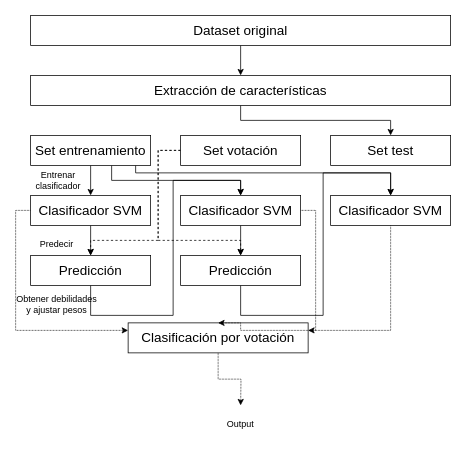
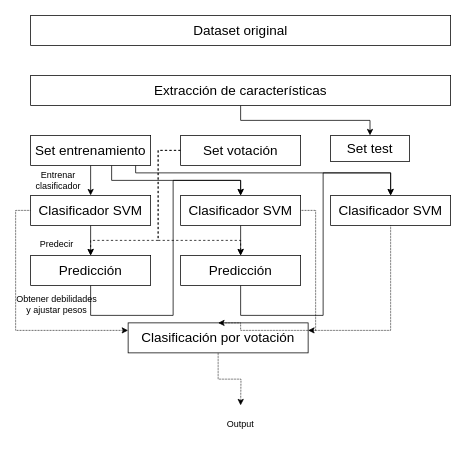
  <mxCell id="0" />
  <mxCell id="1" parent="0" />
- <mxCell id="2" style="edgeStyle=orthogonalEdgeStyle;rounded=0;orthogonalLoop=1;jettySize=auto;html=1;" edge="1" parent="1" source="3" target="8"><mxGeometry relative="1" as="geometry" /></mxCell>
  <mxCell id="3" value="&lt;font style=&quot;font-size: 18px&quot;&gt;Dataset original&lt;br&gt;&lt;/font&gt;" style="rounded=0;whiteSpace=wrap;html=1;" vertex="1" parent="1"><mxGeometry x="40" y="20" width="560" height="40" as="geometry" /></mxCell>
  <mxCell id="4" style="edgeStyle=orthogonalEdgeStyle;rounded=0;orthogonalLoop=1;jettySize=auto;html=1;" edge="1" parent="1" source="6" target="10"><mxGeometry relative="1" as="geometry" /></mxCell>
  <mxCell id="5" style="edgeStyle=orthogonalEdgeStyle;rounded=0;orthogonalLoop=1;jettySize=auto;html=1;dashed=1;dashPattern=1 1;" edge="1" parent="1" source="6" target="21"><mxGeometry relative="1" as="geometry"><Array as="points"><mxPoint x="20" y="280" /><mxPoint x="20" y="440" /><mxPoint x="320" y="440" /></Array></mxGeometry></mxCell>
  <mxCell id="6" value="&lt;div&gt;&lt;font style=&quot;font-size: 18px&quot;&gt;Clasificador SVM&lt;/font&gt;&lt;/div&gt;" style="rounded=0;whiteSpace=wrap;html=1;" vertex="1" parent="1"><mxGeometry x="40" y="260" width="160" height="40" as="geometry" /></mxCell>
  <mxCell id="7" style="edgeStyle=orthogonalEdgeStyle;rounded=0;orthogonalLoop=1;jettySize=auto;html=1;" edge="1" parent="1" source="8" target="19"><mxGeometry relative="1" as="geometry"><mxPoint x="340" y="190" as="targetPoint" /></mxGeometry></mxCell>
  <mxCell id="8" value="&lt;font style=&quot;font-size: 18px&quot;&gt;Extracción de características&lt;br&gt;&lt;/font&gt;" style="rounded=0;whiteSpace=wrap;html=1;" vertex="1" parent="1"><mxGeometry x="40" y="100" width="560" height="40" as="geometry" /></mxCell>
  <mxCell id="9" style="edgeStyle=orthogonalEdgeStyle;rounded=0;orthogonalLoop=1;jettySize=auto;html=1;" edge="1" parent="1" source="10" target="25"><mxGeometry relative="1" as="geometry"><mxPoint x="290" y="300" as="targetPoint" /><Array as="points"><mxPoint x="120" y="420" /><mxPoint x="230" y="420" /><mxPoint x="230" y="240" /><mxPoint x="320" y="240" /></Array></mxGeometry></mxCell>
  <mxCell id="10" value="&lt;font style=&quot;font-size: 18px&quot;&gt;Predicción&lt;br&gt;&lt;/font&gt;" style="rounded=0;whiteSpace=wrap;html=1;" vertex="1" parent="1"><mxGeometry x="40" y="340" width="160" height="40" as="geometry" /></mxCell>
  <mxCell id="11" value="Entrenar clasificador" style="text;html=1;strokeColor=none;fillColor=none;align=center;verticalAlign=middle;whiteSpace=wrap;rounded=0;" vertex="1" parent="1"><mxGeometry x="42" y="215" width="70" height="50" as="geometry" /></mxCell>
  <mxCell id="12" style="edgeStyle=orthogonalEdgeStyle;rounded=0;orthogonalLoop=1;jettySize=auto;html=1;" edge="1" parent="1" source="15" target="6"><mxGeometry relative="1" as="geometry" /></mxCell>
  <mxCell id="13" style="edgeStyle=orthogonalEdgeStyle;rounded=0;orthogonalLoop=1;jettySize=auto;html=1;exitX=0.675;exitY=1.003;exitDx=0;exitDy=0;exitPerimeter=0;" edge="1" parent="1" source="15" target="25"><mxGeometry relative="1" as="geometry"><mxPoint x="330" y="260" as="targetPoint" /><mxPoint x="160" y="220" as="sourcePoint" /><Array as="points"><mxPoint x="148" y="240" /><mxPoint x="320" y="240" /></Array></mxGeometry></mxCell>
  <mxCell id="14" style="edgeStyle=orthogonalEdgeStyle;rounded=0;orthogonalLoop=1;jettySize=auto;html=1;" edge="1" parent="1" source="15" target="27"><mxGeometry relative="1" as="geometry"><Array as="points"><mxPoint x="180" y="230" /><mxPoint x="520" y="230" /></Array></mxGeometry></mxCell>
  <mxCell id="15" value="&lt;font style=&quot;font-size: 18px&quot;&gt;Set entrenamiento&lt;br&gt;&lt;/font&gt;" style="rounded=0;whiteSpace=wrap;html=1;" vertex="1" parent="1"><mxGeometry x="40" y="180" width="160" height="40" as="geometry" /></mxCell>
  <mxCell id="16" style="edgeStyle=orthogonalEdgeStyle;rounded=0;orthogonalLoop=1;jettySize=auto;html=1;dashed=1;" edge="1" parent="1" source="18" target="10"><mxGeometry relative="1" as="geometry"><mxPoint x="120" y="320" as="targetPoint" /><Array as="points"><mxPoint x="210" y="200" /><mxPoint x="210" y="320" /><mxPoint x="120" y="320" /></Array></mxGeometry></mxCell>
  <mxCell id="17" style="edgeStyle=orthogonalEdgeStyle;rounded=0;orthogonalLoop=1;jettySize=auto;html=1;dashed=1;" edge="1" parent="1" source="18" target="29"><mxGeometry relative="1" as="geometry"><Array as="points"><mxPoint x="210" y="200" /><mxPoint x="210" y="320" /><mxPoint x="320" y="320" /></Array></mxGeometry></mxCell>
  <mxCell id="18" value="&lt;font style=&quot;font-size: 18px&quot;&gt;Set votación&lt;br&gt;&lt;/font&gt;" style="rounded=0;whiteSpace=wrap;html=1;" vertex="1" parent="1"><mxGeometry x="240" y="180" width="160" height="40" as="geometry" /></mxCell>
- <mxCell id="19" value="&lt;font style=&quot;font-size: 18px&quot;&gt;Set test&lt;br&gt;&lt;/font&gt;" style="rounded=0;whiteSpace=wrap;html=1;" vertex="1" parent="1"><mxGeometry x="440" y="180" width="160" height="40" as="geometry" /></mxCell>
+ <mxCell id="19" value="&lt;font style=&quot;font-size: 18px&quot;&gt;Set test&lt;br&gt;&lt;/font&gt;" style="rounded=0;whiteSpace=wrap;html=1;" vertex="1" parent="1"><mxGeometry x="440" y="180" width="105" height="35" as="geometry" /></mxCell>
  <mxCell id="20" style="edgeStyle=orthogonalEdgeStyle;rounded=0;orthogonalLoop=1;jettySize=auto;html=1;dashed=1;dashPattern=1 1;" edge="1" parent="1" source="21"><mxGeometry relative="1" as="geometry"><mxPoint x="320" y="540" as="targetPoint" /></mxGeometry></mxCell>
  <mxCell id="21" value="&lt;font style=&quot;font-size: 18px&quot;&gt;Clasificación por votación&lt;br&gt;&lt;/font&gt;" style="rounded=0;whiteSpace=wrap;html=1;" vertex="1" parent="1"><mxGeometry x="170" y="430" width="240" height="40" as="geometry" /></mxCell>
  <mxCell id="22" value="Obtener debilidades y ajustar pesos" style="text;html=1;strokeColor=none;fillColor=none;align=center;verticalAlign=middle;whiteSpace=wrap;rounded=0;" vertex="1" parent="1"><mxGeometry x="20" y="380" width="110" height="50" as="geometry" /></mxCell>
  <mxCell id="23" style="edgeStyle=orthogonalEdgeStyle;rounded=0;orthogonalLoop=1;jettySize=auto;html=1;" edge="1" parent="1" source="25" target="29"><mxGeometry relative="1" as="geometry" /></mxCell>
  <mxCell id="24" style="edgeStyle=orthogonalEdgeStyle;rounded=0;orthogonalLoop=1;jettySize=auto;html=1;dashed=1;dashPattern=1 1;entryX=0.5;entryY=0;entryDx=0;entryDy=0;" edge="1" parent="1" source="25" target="21"><mxGeometry relative="1" as="geometry"><Array as="points"><mxPoint x="420" y="280" /><mxPoint x="420" y="440" /><mxPoint x="320" y="440" /></Array></mxGeometry></mxCell>
  <mxCell id="25" value="&lt;div&gt;&lt;font style=&quot;font-size: 18px&quot;&gt;Clasificador SVM&lt;/font&gt;&lt;/div&gt;" style="rounded=0;whiteSpace=wrap;html=1;" vertex="1" parent="1"><mxGeometry x="240" y="260" width="160" height="40" as="geometry" /></mxCell>
  <mxCell id="26" style="edgeStyle=orthogonalEdgeStyle;rounded=0;orthogonalLoop=1;jettySize=auto;html=1;dashed=1;dashPattern=1 1;" edge="1" parent="1" source="27" target="21"><mxGeometry relative="1" as="geometry"><Array as="points"><mxPoint x="520" y="440" /><mxPoint x="320" y="440" /></Array></mxGeometry></mxCell>
  <mxCell id="27" value="&lt;div&gt;&lt;font style=&quot;font-size: 18px&quot;&gt;Clasificador SVM&lt;/font&gt;&lt;/div&gt;" style="rounded=0;whiteSpace=wrap;html=1;" vertex="1" parent="1"><mxGeometry x="440" y="260" width="160" height="40" as="geometry" /></mxCell>
  <mxCell id="28" style="edgeStyle=orthogonalEdgeStyle;rounded=0;orthogonalLoop=1;jettySize=auto;html=1;" edge="1" parent="1" source="29" target="27"><mxGeometry relative="1" as="geometry"><Array as="points"><mxPoint x="320" y="420" /><mxPoint x="430" y="420" /><mxPoint x="430" y="230" /><mxPoint x="520" y="230" /></Array></mxGeometry></mxCell>
  <mxCell id="29" value="&lt;font style=&quot;font-size: 18px&quot;&gt;Predicción&lt;br&gt;&lt;/font&gt;" style="rounded=0;whiteSpace=wrap;html=1;" vertex="1" parent="1"><mxGeometry x="240" y="340" width="160" height="40" as="geometry" /></mxCell>
  <mxCell id="30" value="Predecir" style="text;html=1;strokeColor=none;fillColor=none;align=center;verticalAlign=middle;whiteSpace=wrap;rounded=0;" vertex="1" parent="1"><mxGeometry x="20" y="300" width="110" height="50" as="geometry" /></mxCell>
  <mxCell id="31" value="Output" style="text;html=1;strokeColor=none;fillColor=none;align=center;verticalAlign=middle;whiteSpace=wrap;rounded=0;" vertex="1" parent="1"><mxGeometry x="265" y="540" width="110" height="50" as="geometry" /></mxCell>
